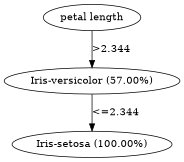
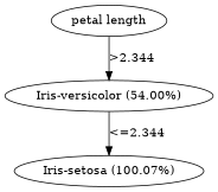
  digraph {
    node [shape=oval]
    n1 [label="petal length"]
-   n2 [label="Iris-versicolor (57.00%)"]
-   n3 [label="Iris-setosa (100.00%)"]
+   n2 [label="Iris-versicolor (54.00%)"]
+   n3 [label="Iris-setosa (100.07%)"]
    n1 -> n2 [label=">2.344"]
    n2 -> n3 [label="<=2.344"]
  }
